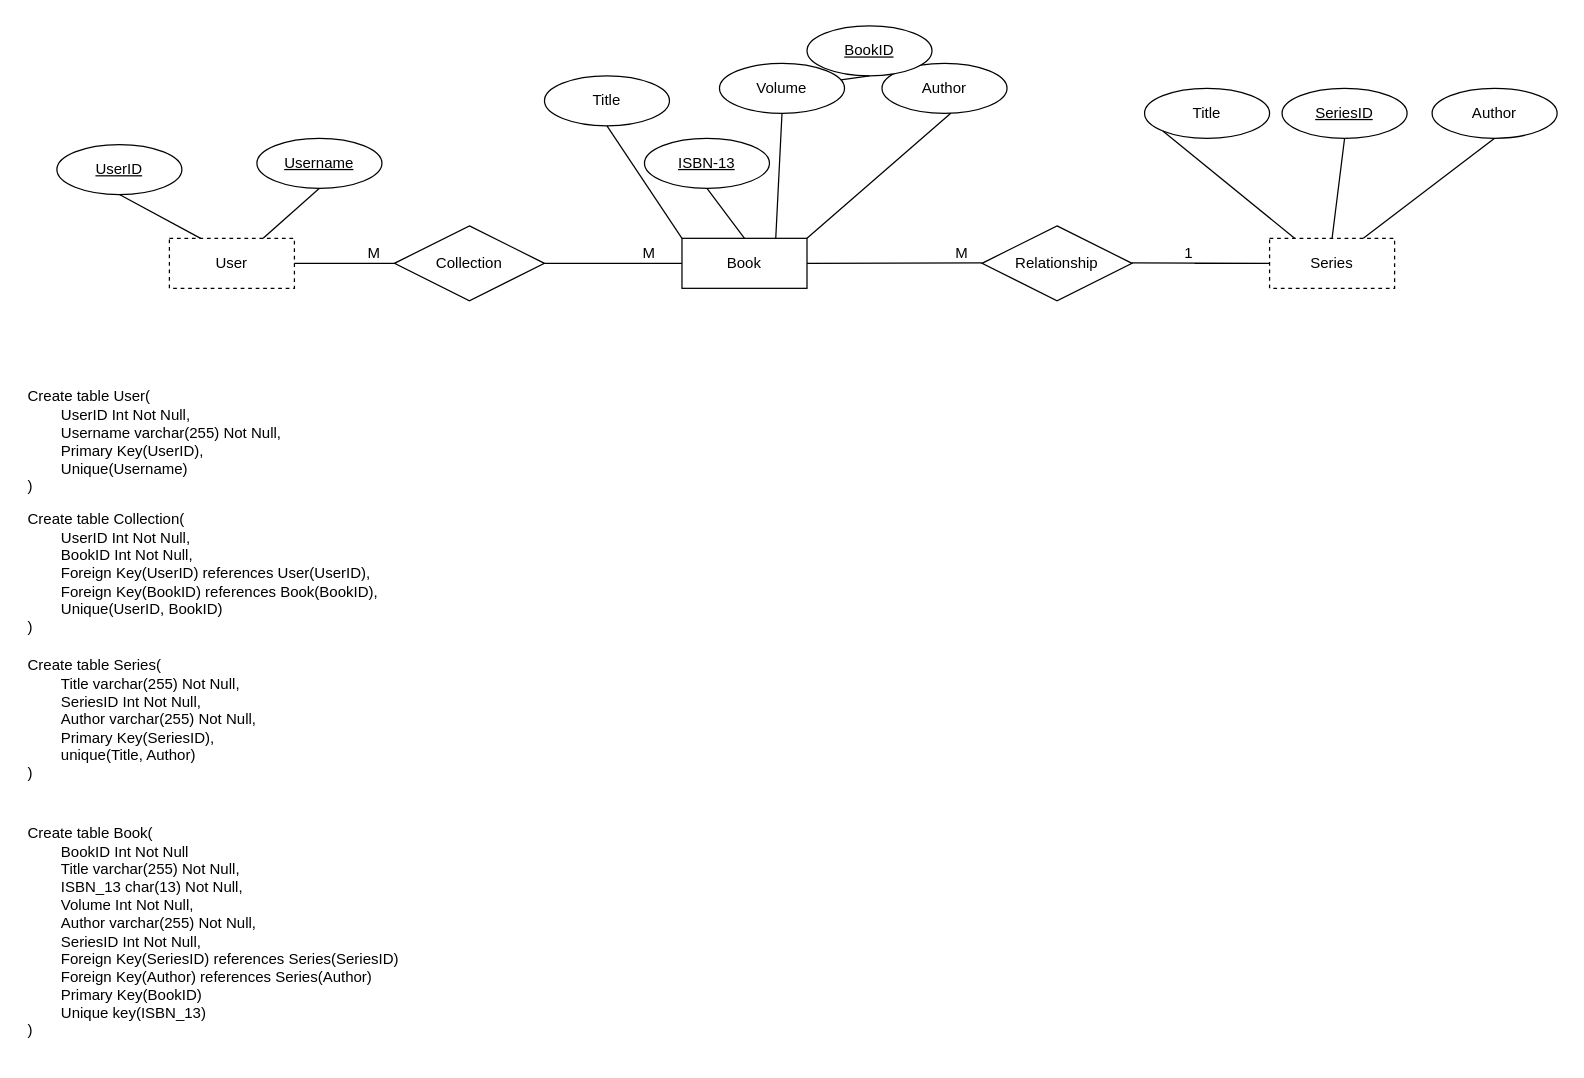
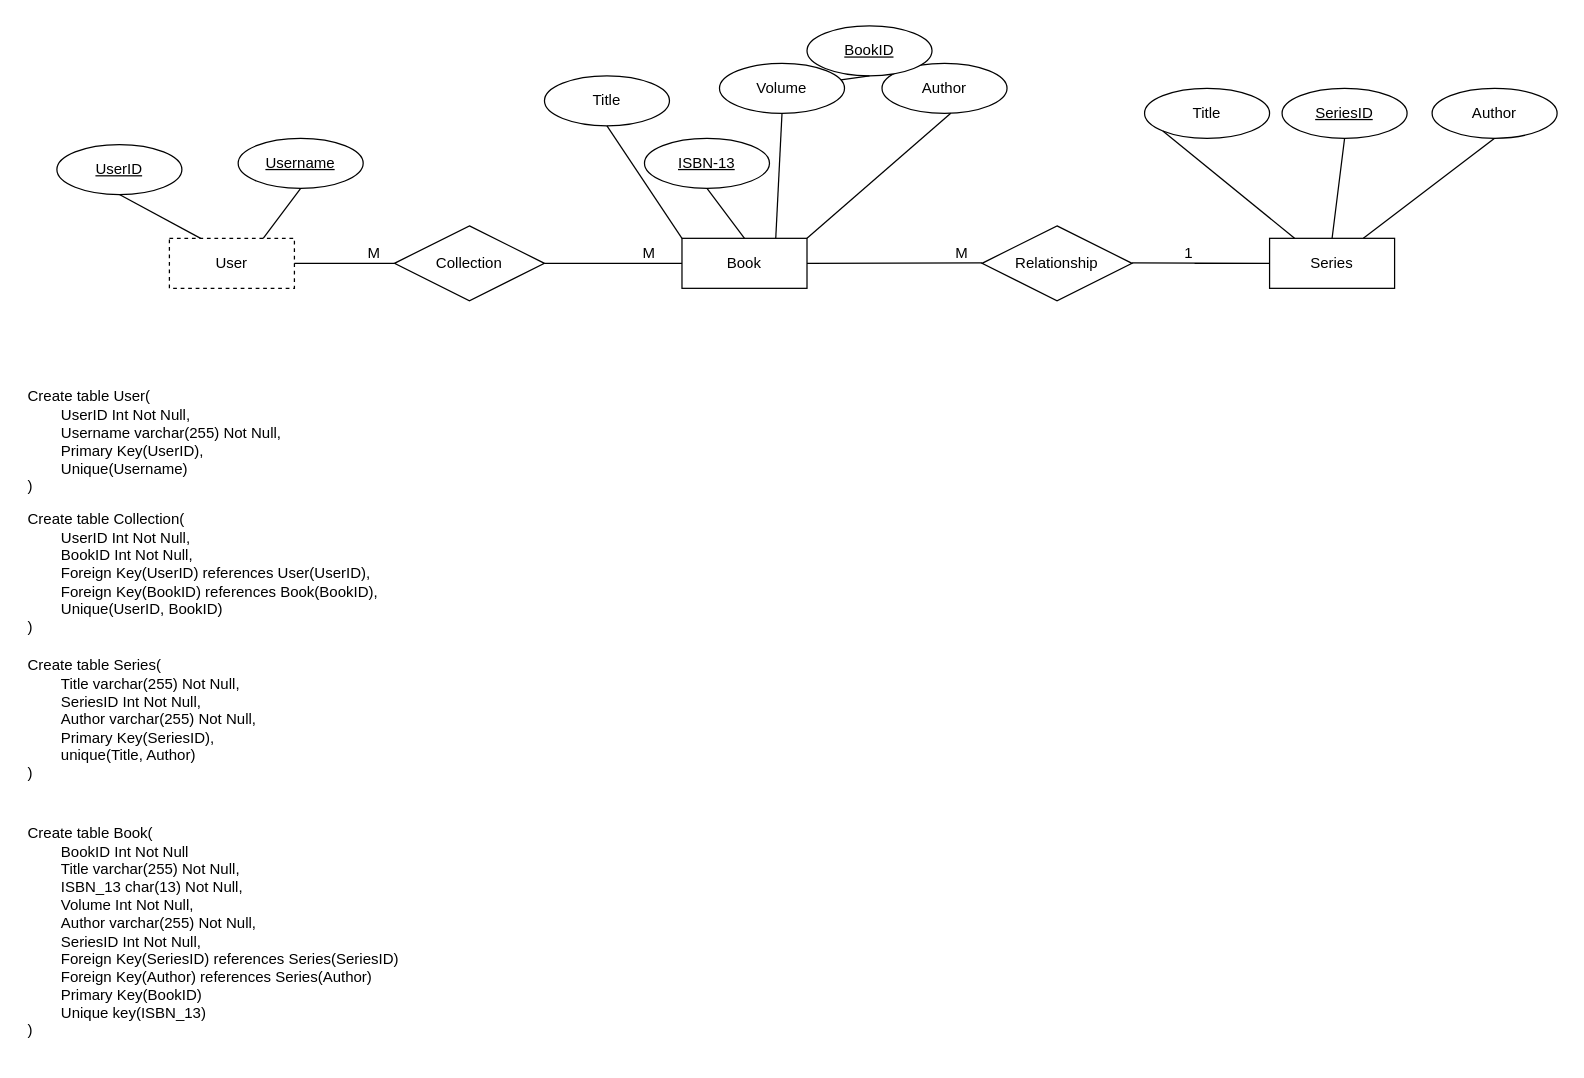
  <mxCell id="0" />
  <mxCell id="1" parent="0" />
  <mxCell id="2" value="Book" style="whiteSpace=wrap;html=1;align=center;" vertex="1" parent="1"><mxGeometry x="545" y="190" width="100" height="40" as="geometry" /></mxCell>
- <mxCell id="3" value="Series" style="whiteSpace=wrap;html=1;align=center;dashed=1;" vertex="1" parent="1"><mxGeometry x="1015" y="190" width="100" height="40" as="geometry" /></mxCell>
+ <mxCell id="3" value="Series" style="whiteSpace=wrap;html=1;align=center;" vertex="1" parent="1"><mxGeometry x="1015" y="190" width="100" height="40" as="geometry" /></mxCell>
  <mxCell id="4" value="Title" style="ellipse;whiteSpace=wrap;html=1;align=center;" vertex="1" parent="1"><mxGeometry x="435" y="60" width="100" height="40" as="geometry" /></mxCell>
  <mxCell id="5" value="Author" style="ellipse;whiteSpace=wrap;html=1;align=center;" vertex="1" parent="1"><mxGeometry x="1145" y="70" width="100" height="40" as="geometry" /></mxCell>
  <mxCell id="6" value="" style="endArrow=none;html=1;rounded=0;exitX=0.5;exitY=1;exitDx=0;exitDy=0;entryX=0;entryY=0;entryDx=0;entryDy=0;" edge="1" parent="1" source="4" target="2"><mxGeometry relative="1" as="geometry"><mxPoint x="455" y="310" as="sourcePoint" /><mxPoint x="615" y="310" as="targetPoint" /></mxGeometry></mxCell>
  <mxCell id="7" value="" style="endArrow=none;html=1;rounded=0;exitX=0.5;exitY=1;exitDx=0;exitDy=0;entryX=0.5;entryY=0;entryDx=0;entryDy=0;" edge="1" parent="1" source="8" target="2"><mxGeometry relative="1" as="geometry"><mxPoint x="595" y="300" as="sourcePoint" /><mxPoint x="755" y="300" as="targetPoint" /></mxGeometry></mxCell>
  <mxCell id="8" value="ISBN-13" style="ellipse;whiteSpace=wrap;html=1;align=center;fontStyle=4;" vertex="1" parent="1"><mxGeometry x="515" y="110" width="100" height="40" as="geometry" /></mxCell>
  <mxCell id="9" value="" style="endArrow=none;html=1;rounded=0;exitX=0.5;exitY=1;exitDx=0;exitDy=0;entryX=0.75;entryY=0;entryDx=0;entryDy=0;" edge="1" parent="1" source="5" target="3"><mxGeometry relative="1" as="geometry"><mxPoint x="455" y="160" as="sourcePoint" /><mxPoint x="525" y="190" as="targetPoint" /></mxGeometry></mxCell>
  <mxCell id="10" value="Relationship" style="shape=rhombus;perimeter=rhombusPerimeter;whiteSpace=wrap;html=1;align=center;" vertex="1" parent="1"><mxGeometry x="785" y="180" width="120" height="60" as="geometry" /></mxCell>
  <mxCell id="11" value="Title" style="ellipse;whiteSpace=wrap;html=1;align=center;" vertex="1" parent="1"><mxGeometry x="915" y="70" width="100" height="40" as="geometry" /></mxCell>
  <mxCell id="12" value="" style="endArrow=none;html=1;rounded=0;exitX=0;exitY=1;exitDx=0;exitDy=0;entryX=0.2;entryY=0;entryDx=0;entryDy=0;entryPerimeter=0;" edge="1" parent="1" source="11" target="3"><mxGeometry relative="1" as="geometry"><mxPoint x="965" y="230" as="sourcePoint" /><mxPoint x="1035" y="260" as="targetPoint" /></mxGeometry></mxCell>
  <mxCell id="13" value="Volume" style="ellipse;whiteSpace=wrap;html=1;align=center;" vertex="1" parent="1"><mxGeometry x="575" y="50" width="100" height="40" as="geometry" /></mxCell>
  <mxCell id="14" value="" style="endArrow=none;html=1;rounded=0;exitX=0.5;exitY=1;exitDx=0;exitDy=0;entryX=0.75;entryY=0;entryDx=0;entryDy=0;" edge="1" parent="1" source="13" target="2"><mxGeometry relative="1" as="geometry"><mxPoint x="695" y="160" as="sourcePoint" /><mxPoint x="625" y="190" as="targetPoint" /></mxGeometry></mxCell>
  <mxCell id="15" value="&lt;u&gt;SeriesID&lt;/u&gt;" style="ellipse;whiteSpace=wrap;html=1;align=center;" vertex="1" parent="1"><mxGeometry x="1025" y="70" width="100" height="40" as="geometry" /></mxCell>
  <mxCell id="16" value="" style="endArrow=none;html=1;rounded=0;exitX=0.5;exitY=1;exitDx=0;exitDy=0;entryX=0.5;entryY=0;entryDx=0;entryDy=0;" edge="1" parent="1" source="15" target="3"><mxGeometry relative="1" as="geometry"><mxPoint x="940" y="234" as="sourcePoint" /><mxPoint x="985" y="270" as="targetPoint" /></mxGeometry></mxCell>
  <mxCell id="17" value="User" style="whiteSpace=wrap;html=1;align=center;dashed=1;" vertex="1" parent="1"><mxGeometry x="135" y="190" width="100" height="40" as="geometry" /></mxCell>
  <mxCell id="18" value="UserID" style="ellipse;whiteSpace=wrap;html=1;align=center;fontStyle=4;" vertex="1" parent="1"><mxGeometry x="45" y="115" width="100" height="40" as="geometry" /></mxCell>
- <mxCell id="19" value="&lt;u&gt;Username&lt;/u&gt;" style="ellipse;whiteSpace=wrap;html=1;align=center;" vertex="1" parent="1"><mxGeometry x="205" y="110" width="100" height="40" as="geometry" /></mxCell>
+ <mxCell id="19" value="&lt;u&gt;Username&lt;/u&gt;" style="ellipse;whiteSpace=wrap;html=1;align=center;" vertex="1" parent="1"><mxGeometry x="190" y="110" width="100" height="40" as="geometry" /></mxCell>
  <mxCell id="20" value="" style="endArrow=none;html=1;rounded=0;exitX=0.5;exitY=1;exitDx=0;exitDy=0;entryX=0.25;entryY=0;entryDx=0;entryDy=0;" edge="1" parent="1" source="18" target="17"><mxGeometry relative="1" as="geometry"><mxPoint x="465" y="500" as="sourcePoint" /><mxPoint x="430" y="590" as="targetPoint" /></mxGeometry></mxCell>
  <mxCell id="21" value="" style="endArrow=none;html=1;rounded=0;exitX=0.5;exitY=1;exitDx=0;exitDy=0;entryX=0.75;entryY=0;entryDx=0;entryDy=0;" edge="1" parent="1" source="19" target="17"><mxGeometry relative="1" as="geometry"><mxPoint x="475" y="510" as="sourcePoint" /><mxPoint x="505" y="550" as="targetPoint" /></mxGeometry></mxCell>
  <mxCell id="22" value="" style="endArrow=none;html=1;rounded=0;" edge="1" parent="1"><mxGeometry relative="1" as="geometry"><mxPoint x="905" y="209.62" as="sourcePoint" /><mxPoint x="955" y="210" as="targetPoint" /><Array as="points"><mxPoint x="1015" y="210" /></Array></mxGeometry></mxCell>
  <mxCell id="23" value="1" style="resizable=0;html=1;whiteSpace=wrap;align=right;verticalAlign=bottom;" connectable="0" vertex="1" parent="22"><mxGeometry x="1" relative="1" as="geometry" /></mxCell>
  <mxCell id="24" value="" style="endArrow=none;html=1;rounded=0;exitX=1;exitY=0.5;exitDx=0;exitDy=0;entryX=0;entryY=0.5;entryDx=0;entryDy=0;" edge="1" parent="1" source="2"><mxGeometry relative="1" as="geometry"><mxPoint x="675" y="209.62" as="sourcePoint" /><mxPoint x="785" y="209.62" as="targetPoint" /></mxGeometry></mxCell>
  <mxCell id="25" value="M" style="resizable=0;html=1;whiteSpace=wrap;align=right;verticalAlign=bottom;" connectable="0" vertex="1" parent="24"><mxGeometry x="1" relative="1" as="geometry"><mxPoint x="-10" as="offset" /></mxGeometry></mxCell>
  <mxCell id="26" value="" style="endArrow=none;html=1;rounded=0;exitX=1;exitY=0.5;exitDx=0;exitDy=0;entryX=0;entryY=0.5;entryDx=0;entryDy=0;" edge="1" parent="1" source="28" target="2"><mxGeometry relative="1" as="geometry"><mxPoint x="635" y="320" as="sourcePoint" /><mxPoint x="730" y="320" as="targetPoint" /></mxGeometry></mxCell>
  <mxCell id="27" value="M" style="resizable=0;html=1;whiteSpace=wrap;align=right;verticalAlign=bottom;" connectable="0" vertex="1" parent="26"><mxGeometry x="1" relative="1" as="geometry"><mxPoint x="-20" as="offset" /></mxGeometry></mxCell>
  <mxCell id="28" value="Collection" style="shape=rhombus;perimeter=rhombusPerimeter;whiteSpace=wrap;html=1;align=center;" vertex="1" parent="1"><mxGeometry x="315" y="180" width="120" height="60" as="geometry" /></mxCell>
  <mxCell id="29" value="" style="endArrow=none;html=1;rounded=0;entryX=0;entryY=0.5;entryDx=0;entryDy=0;exitX=1;exitY=0.5;exitDx=0;exitDy=0;" edge="1" parent="1" source="17" target="28"><mxGeometry relative="1" as="geometry"><mxPoint x="604.62" y="460" as="sourcePoint" /><mxPoint x="604.62" y="410" as="targetPoint" /></mxGeometry></mxCell>
  <mxCell id="30" value="M" style="resizable=0;html=1;whiteSpace=wrap;align=right;verticalAlign=bottom;" connectable="0" vertex="1" parent="29"><mxGeometry x="1" relative="1" as="geometry"><mxPoint x="-10" as="offset" /></mxGeometry></mxCell>
  <mxCell id="31" value="&lt;div align=&quot;left&quot;&gt;Create table Series(&lt;/div&gt;&lt;div align=&quot;left&quot;&gt;&lt;span style=&quot;white-space: pre;&quot;&gt;&#09;&lt;/span&gt;Title varchar(255) Not Null,&lt;/div&gt;&lt;div align=&quot;left&quot;&gt;&lt;span style=&quot;white-space: pre;&quot;&gt;&#09;&lt;/span&gt;SeriesID Int Not Null,&lt;/div&gt;&lt;div align=&quot;left&quot;&gt;&lt;span style=&quot;white-space: pre;&quot;&gt;&#09;&lt;/span&gt;Author varchar(255) Not Null,&lt;br&gt;&lt;/div&gt;&lt;div align=&quot;left&quot;&gt;&lt;span style=&quot;white-space: pre;&quot;&gt;&#09;&lt;/span&gt;Primary Key(SeriesID),&lt;/div&gt;&lt;div align=&quot;left&quot;&gt;&lt;span style=&quot;white-space: pre;&quot;&gt;&#09;&lt;/span&gt;unique(Title, Author)&lt;br&gt;&lt;/div&gt;&lt;div align=&quot;left&quot;&gt;)&lt;/div&gt;" style="text;html=1;align=left;verticalAlign=middle;resizable=0;points=[];autosize=1;strokeColor=none;fillColor=none;" vertex="1" parent="1"><mxGeometry x="20" y="520" width="210" height="110" as="geometry" /></mxCell>
  <mxCell id="32" value="&lt;div align=&quot;left&quot;&gt;Create table Book(&lt;/div&gt;&lt;div align=&quot;left&quot;&gt;&lt;span style=&quot;white-space: pre;&quot;&gt;&#09;&lt;/span&gt;BookID Int Not Null&lt;br&gt;&lt;/div&gt;&lt;div&gt;&lt;span style=&quot;white-space: pre;&quot;&gt;&#09;&lt;/span&gt;Title varchar(255) Not Null,&lt;/div&gt;&lt;div&gt;&lt;span style=&quot;white-space: pre;&quot;&gt;&#09;&lt;/span&gt;ISBN_13 char(13) Not Null,&lt;/div&gt;&lt;div&gt;&lt;span style=&quot;white-space: pre;&quot;&gt;&#09;&lt;/span&gt;Volume Int Not Null,&lt;/div&gt;&lt;div&gt;&lt;span style=&quot;white-space: pre;&quot;&gt;&#09;&lt;/span&gt;Author varchar(255) Not Null,&lt;/div&gt;&lt;div&gt;&lt;span style=&quot;white-space: pre;&quot;&gt;&#09;&lt;/span&gt;SeriesID Int Not Null,&lt;/div&gt;&lt;div&gt;&lt;span style=&quot;white-space: pre;&quot;&gt;&#09;&lt;/span&gt;Foreign Key(SeriesID) references Series(SeriesID)&lt;br&gt;&lt;/div&gt;&lt;div&gt;&lt;span style=&quot;white-space: pre;&quot;&gt;&lt;span style=&quot;white-space: pre;&quot;&gt;&#09;&lt;/span&gt;Foreign Key(Author) references Series(Author)&lt;/span&gt;&lt;/div&gt;&lt;div&gt;&lt;span style=&quot;white-space: pre;&quot;&gt;&lt;span style=&quot;white-space: pre;&quot;&gt;&#09;&lt;/span&gt;Primary Key(BookID)&#09;&lt;/span&gt;&lt;/div&gt;&lt;div&gt;&lt;span style=&quot;white-space: pre;&quot;&gt;&#09;Unique&lt;/span&gt; key(ISBN_13)&lt;/div&gt;&lt;div align=&quot;left&quot;&gt;)&lt;/div&gt;" style="text;html=1;align=left;verticalAlign=middle;resizable=0;points=[];autosize=1;strokeColor=none;fillColor=none;" vertex="1" parent="1"><mxGeometry x="20" y="650" width="320" height="190" as="geometry" /></mxCell>
  <mxCell id="33" value="Author" style="ellipse;whiteSpace=wrap;html=1;align=center;" vertex="1" parent="1"><mxGeometry x="705" y="50" width="100" height="40" as="geometry" /></mxCell>
  <mxCell id="34" value="" style="endArrow=none;html=1;rounded=0;exitX=0.5;exitY=1;exitDx=0;exitDy=0;entryX=1;entryY=0;entryDx=0;entryDy=0;" edge="1" parent="1" target="2"><mxGeometry relative="1" as="geometry"><mxPoint x="760" y="90" as="sourcePoint" /><mxPoint x="655" y="170" as="targetPoint" /></mxGeometry></mxCell>
  <mxCell id="35" value="&lt;u&gt;BookID&lt;/u&gt;" style="ellipse;whiteSpace=wrap;html=1;align=center;" vertex="1" parent="1"><mxGeometry x="645" width="100" height="40" as="geometry" y="20" /></mxCell>
  <mxCell id="36" value="" style="endArrow=none;html=1;rounded=0;exitX=0.5;exitY=1;exitDx=0;exitDy=0;" edge="1" parent="1" source="35" target="13"><mxGeometry relative="1" as="geometry"><mxPoint x="770" y="100" as="sourcePoint" /><mxPoint x="655" y="200" as="targetPoint" /></mxGeometry></mxCell>
  <mxCell id="37" value="&lt;div align=&quot;left&quot;&gt;Create table User(&lt;/div&gt;&lt;div align=&quot;left&quot;&gt;&lt;span style=&quot;white-space: pre;&quot;&gt;&#09;&lt;/span&gt;UserID Int Not Null,&lt;/div&gt;&lt;div align=&quot;left&quot;&gt;&lt;span style=&quot;white-space: pre;&quot;&gt;&#09;&lt;/span&gt;Username varchar(255) Not Null,&lt;/div&gt;&lt;div align=&quot;left&quot;&gt;&lt;span style=&quot;white-space: pre;&quot;&gt;&#09;&lt;/span&gt;Primary Key(UserID),&lt;/div&gt;&lt;div align=&quot;left&quot;&gt;&lt;span style=&quot;white-space: pre;&quot;&gt;&#09;&lt;/span&gt;Unique(Username)&lt;br&gt;&lt;/div&gt;&lt;div align=&quot;left&quot;&gt;)&lt;/div&gt;" style="text;html=1;align=left;verticalAlign=middle;resizable=0;points=[];autosize=1;strokeColor=none;fillColor=none;" vertex="1" parent="1"><mxGeometry x="20" y="303" width="230" height="100" as="geometry" /></mxCell>
  <mxCell id="38" value="&lt;div align=&quot;left&quot;&gt;Create table Collection(&lt;/div&gt;&lt;div align=&quot;left&quot;&gt;&lt;span style=&quot;white-space: pre;&quot;&gt;&#09;&lt;/span&gt;UserID Int Not Null,&lt;/div&gt;&lt;div align=&quot;left&quot;&gt;&lt;span style=&quot;white-space: pre;&quot;&gt;&#09;&lt;/span&gt;BookID Int Not Null,&lt;/div&gt;&lt;div align=&quot;left&quot;&gt;&lt;span style=&quot;white-space: pre;&quot;&gt;&#09;&lt;/span&gt;Foreign Key(UserID) references User(UserID),&lt;/div&gt;&lt;div align=&quot;left&quot;&gt;&lt;span style=&quot;white-space: pre;&quot;&gt;&#09;&lt;/span&gt;Foreign Key(BookID) references Book(BookID),&lt;/div&gt;&lt;div align=&quot;left&quot;&gt;&lt;span style=&quot;white-space: pre;&quot;&gt;&#09;&lt;/span&gt;Unique(UserID, BookID)&lt;br&gt;&lt;/div&gt;&lt;div align=&quot;left&quot;&gt;)&lt;/div&gt;" style="text;html=1;align=left;verticalAlign=middle;resizable=0;points=[];autosize=1;strokeColor=none;fillColor=none;" vertex="1" parent="1"><mxGeometry x="20" y="403" width="300" height="110" as="geometry" /></mxCell>
